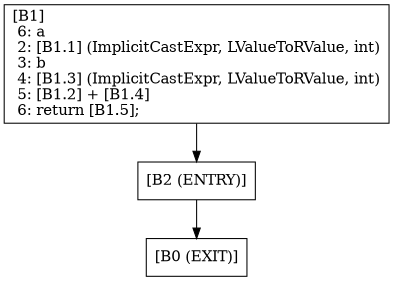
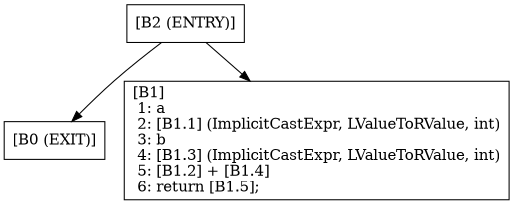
  digraph {
    node [shape=record]
    n1 [label="{ [B0 (EXIT)]\l}"]
-   n2 [label="{ [B1]\l  6: a\l  2: [B1.1] (ImplicitCastExpr, LValueToRValue, int)\l  3: b\l  4: [B1.3] (ImplicitCastExpr, LValueToRValue, int)\l  5: [B1.2] + [B1.4]\l  6: return [B1.5];\l}"]
+   n2 [label="{ [B1]\l  1: a\l  2: [B1.1] (ImplicitCastExpr, LValueToRValue, int)\l  3: b\l  4: [B1.3] (ImplicitCastExpr, LValueToRValue, int)\l  5: [B1.2] + [B1.4]\l  6: return [B1.5];\l}"]
    n3 [label="{ [B2 (ENTRY)]\l}"]
    n3 -> n1
-   n2 -> n3
+   n3 -> n2
  }
